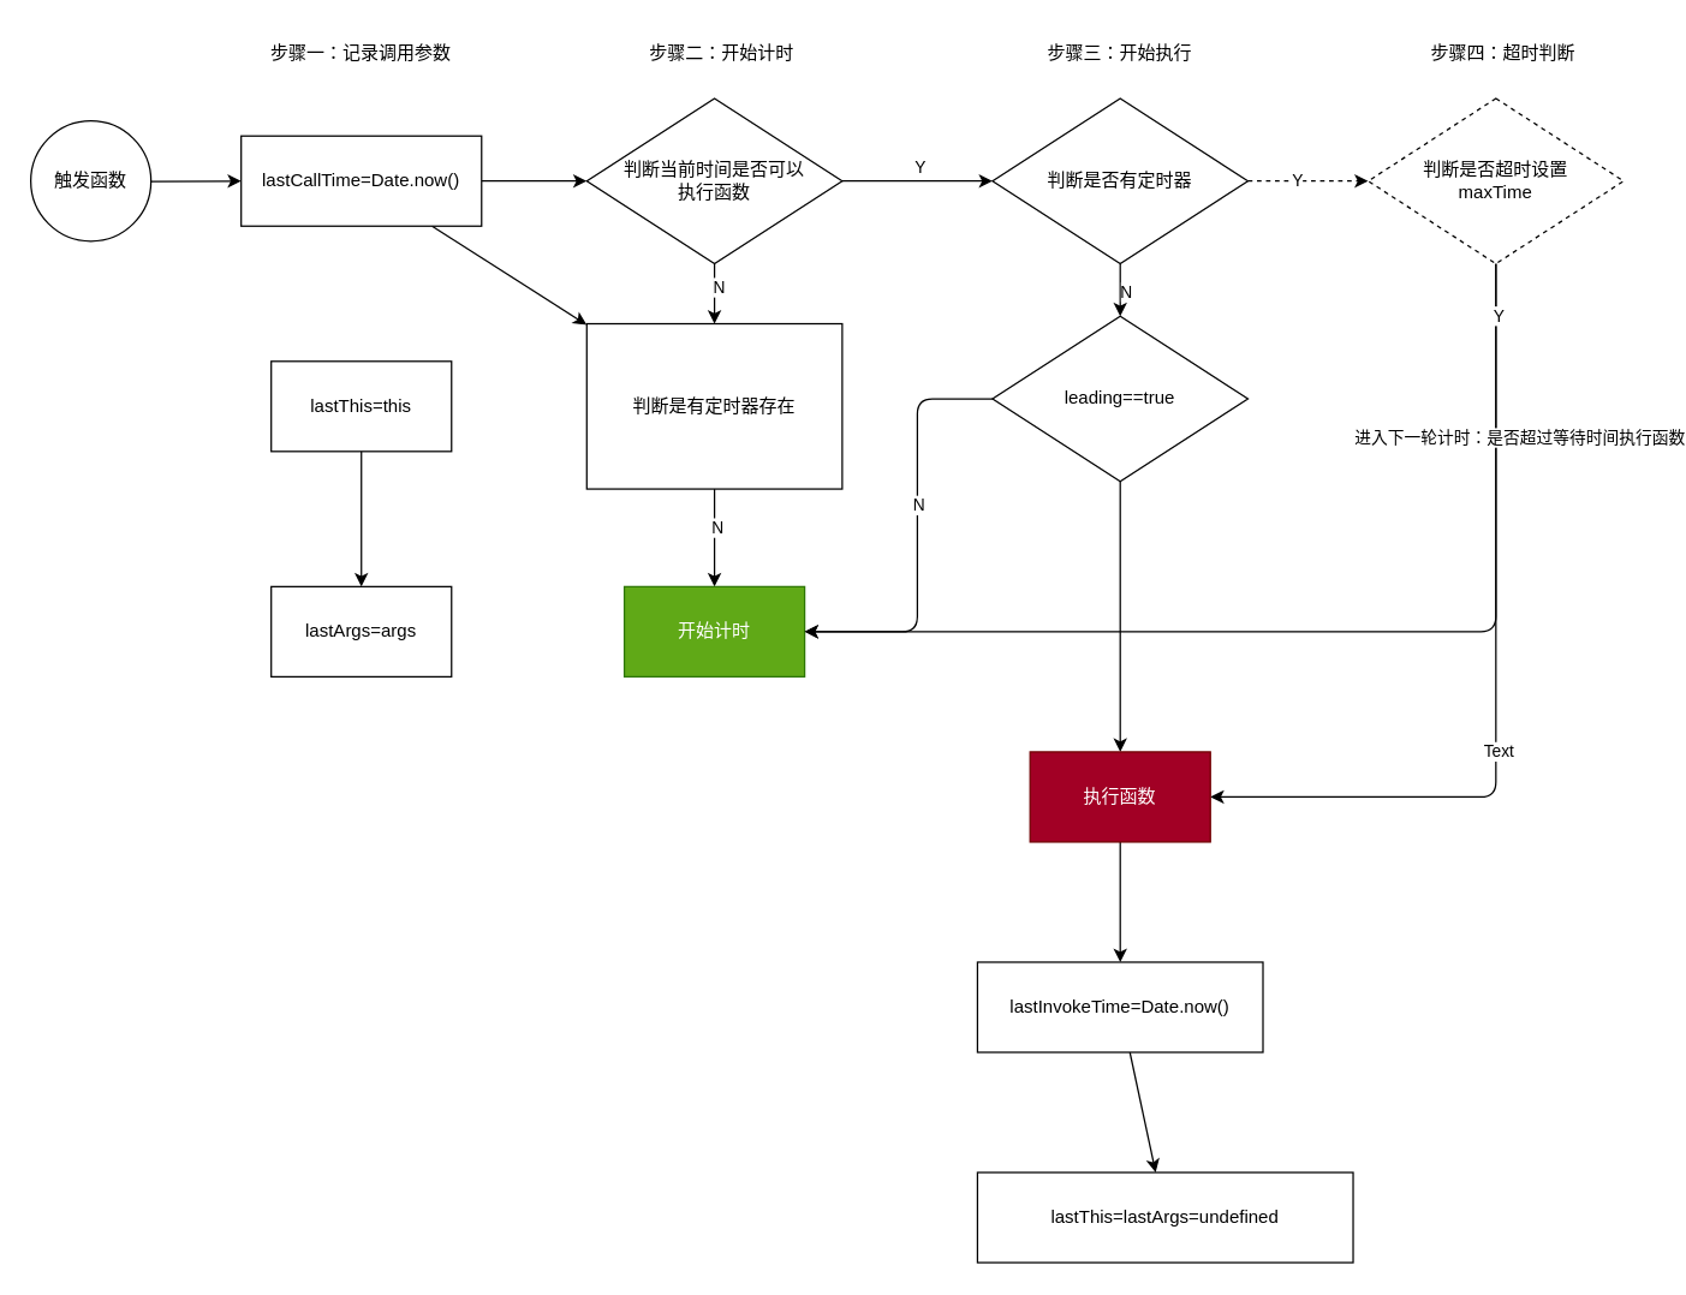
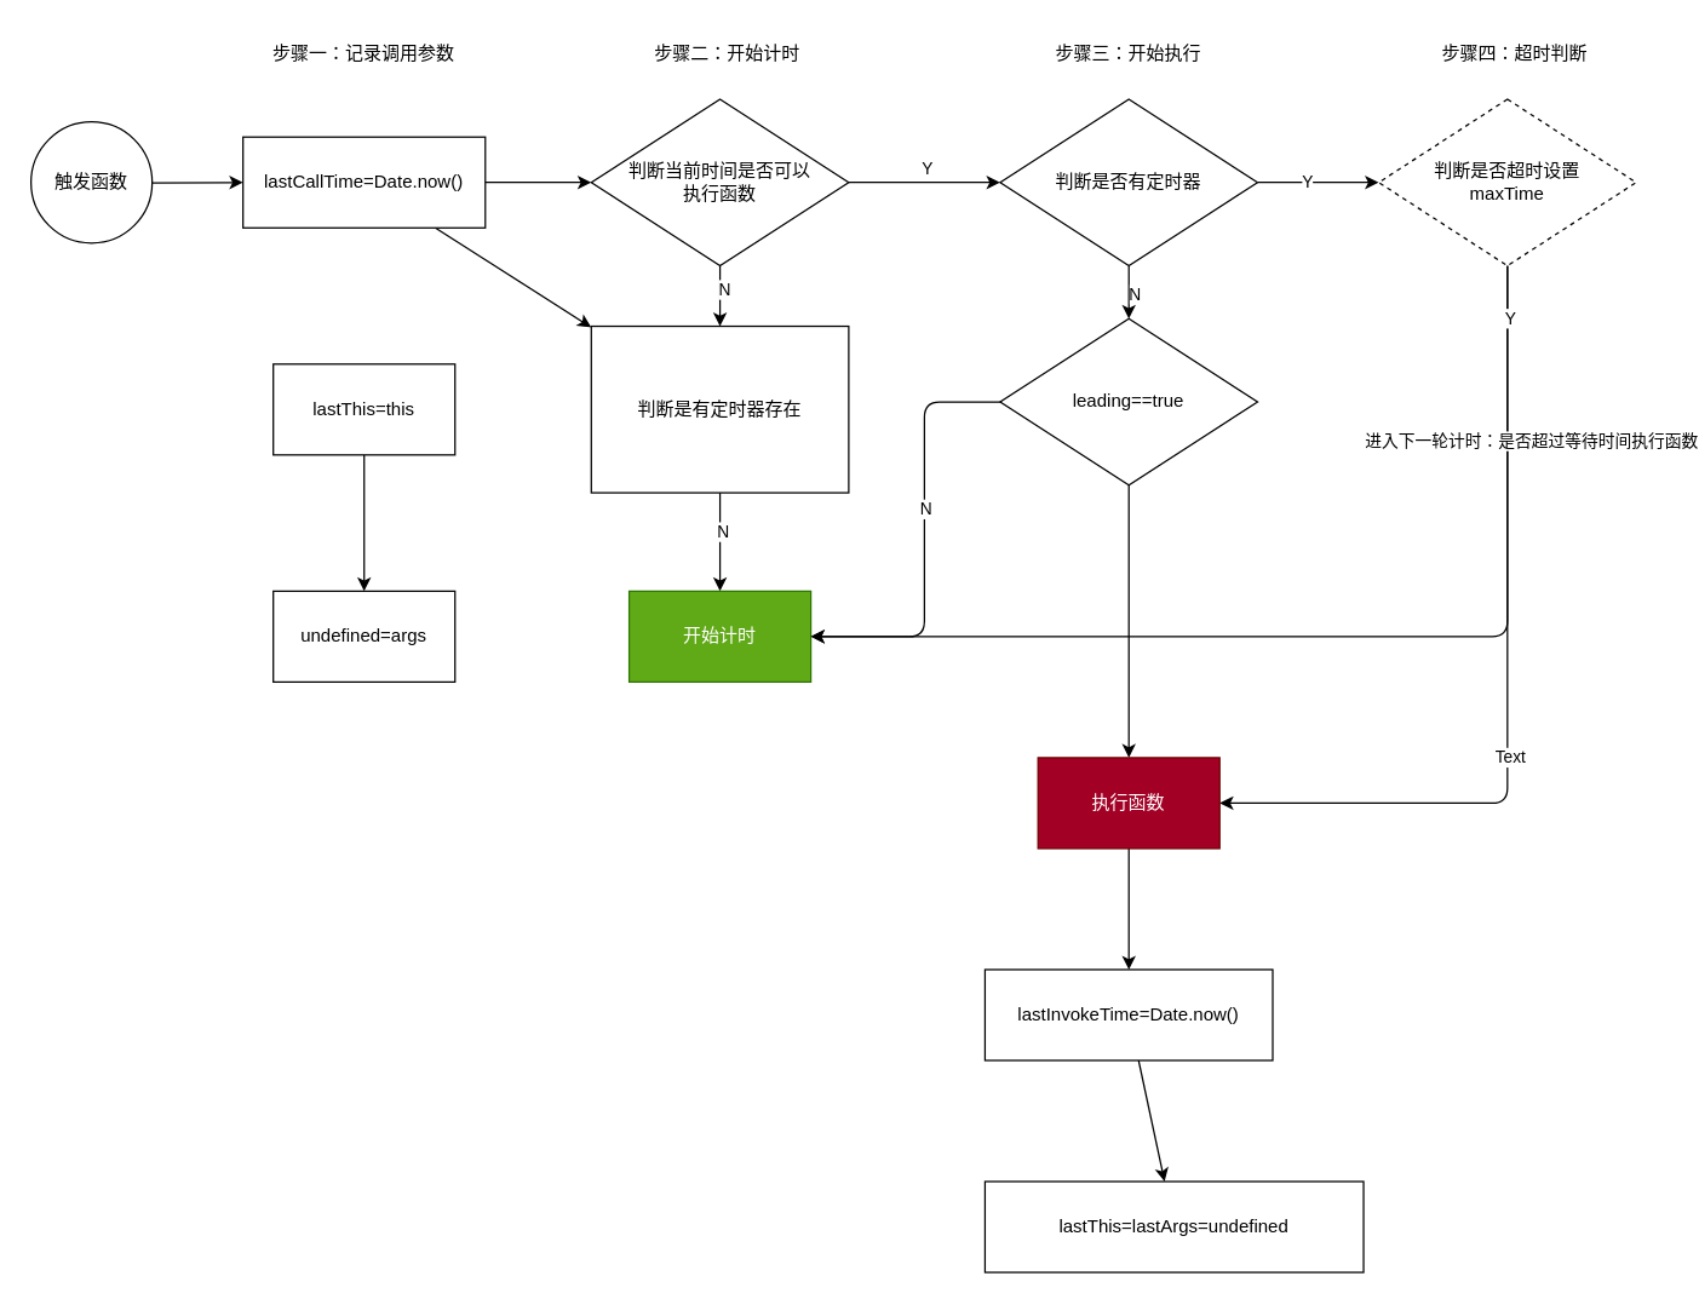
  <mxCell id="0" />
  <mxCell id="1" parent="0" />
  <mxCell id="2" value="" style="edgeStyle=none;html=1;" edge="1" parent="1" source="3" target="6"><mxGeometry relative="1" as="geometry" /></mxCell>
  <mxCell id="3" value="触发函数" style="ellipse;whiteSpace=wrap;html=1;aspect=fixed;" vertex="1" parent="1"><mxGeometry x="20" y="80" width="80" height="80" as="geometry" /></mxCell>
  <mxCell id="4" value="" style="edgeStyle=none;html=1;" edge="1" parent="1" source="6" target="23"><mxGeometry relative="1" as="geometry" /></mxCell>
  <mxCell id="5" value="" style="edgeStyle=none;html=1;" edge="1" parent="1" source="6" target="15"><mxGeometry relative="1" as="geometry" /></mxCell>
  <mxCell id="6" value="lastCallTime=Date.now()" style="whiteSpace=wrap;html=1;" vertex="1" parent="1"><mxGeometry x="160" y="90" width="160" height="60" as="geometry" /></mxCell>
  <mxCell id="7" value="" style="edgeStyle=none;html=1;" edge="1" parent="1" source="8" target="10"><mxGeometry relative="1" as="geometry" /></mxCell>
  <mxCell id="8" value="lastThis=this" style="whiteSpace=wrap;html=1;" vertex="1" parent="1"><mxGeometry x="180" y="240" width="120" height="60" as="geometry" /></mxCell>
  <mxCell id="9" value="步骤一：记录调用参数" style="text;html=1;strokeColor=none;fillColor=none;align=center;verticalAlign=middle;whiteSpace=wrap;rounded=0;" vertex="1" parent="1"><mxGeometry x="170" y="20" width="140" height="30" as="geometry" /></mxCell>
- <mxCell id="10" value="lastArgs=args" style="whiteSpace=wrap;html=1;" vertex="1" parent="1"><mxGeometry x="180" y="390" width="120" height="60" as="geometry" /></mxCell>
+ <mxCell id="10" value="undefined=args" style="whiteSpace=wrap;html=1;" vertex="1" parent="1"><mxGeometry x="180" y="390" width="120" height="60" as="geometry" /></mxCell>
  <mxCell id="11" value="" style="edgeStyle=none;html=1;" edge="1" parent="1" source="15" target="20"><mxGeometry relative="1" as="geometry" /></mxCell>
  <mxCell id="12" value="Y" style="edgeLabel;html=1;align=center;verticalAlign=middle;resizable=0;points=[];" vertex="1" connectable="0" parent="11"><mxGeometry x="0.02" y="-2" relative="1" as="geometry"><mxPoint y="-12" as="offset" /></mxGeometry></mxCell>
  <mxCell id="13" value="" style="edgeStyle=none;html=1;" edge="1" parent="1" source="15" target="23"><mxGeometry relative="1" as="geometry" /></mxCell>
  <mxCell id="14" value="N" style="edgeLabel;html=1;align=center;verticalAlign=middle;resizable=0;points=[];" vertex="1" connectable="0" parent="13"><mxGeometry x="-0.24" y="2" relative="1" as="geometry"><mxPoint as="offset" /></mxGeometry></mxCell>
  <mxCell id="15" value="判断当前时间是否可以&lt;br&gt;执行函数" style="rhombus;whiteSpace=wrap;html=1;" vertex="1" parent="1"><mxGeometry x="390" y="65" width="170" height="110" as="geometry" /></mxCell>
  <mxCell id="16" value="" style="edgeStyle=none;html=1;" edge="1" parent="1" source="20" target="28"><mxGeometry relative="1" as="geometry" /></mxCell>
  <mxCell id="17" value="N" style="edgeLabel;html=1;align=center;verticalAlign=middle;resizable=0;points=[];" vertex="1" connectable="0" parent="16"><mxGeometry y="3" relative="1" as="geometry"><mxPoint as="offset" /></mxGeometry></mxCell>
- <mxCell id="18" value="" style="edgeStyle=none;html=1;dashed=1;" edge="1" parent="1" source="20" target="36"><mxGeometry relative="1" as="geometry" /></mxCell>
+ <mxCell id="18" value="" style="edgeStyle=none;html=1;" edge="1" parent="1" source="20" target="36"><mxGeometry relative="1" as="geometry" /></mxCell>
  <mxCell id="19" value="Y" style="edgeLabel;html=1;align=center;verticalAlign=middle;resizable=0;points=[];" vertex="1" connectable="0" parent="18"><mxGeometry x="-0.2" y="2" relative="1" as="geometry"><mxPoint y="1" as="offset" /></mxGeometry></mxCell>
  <mxCell id="20" value="判断是否有定时器" style="rhombus;whiteSpace=wrap;html=1;" vertex="1" parent="1"><mxGeometry x="660" y="65" width="170" height="110" as="geometry" /></mxCell>
  <mxCell id="21" value="" style="edgeStyle=none;html=1;" edge="1" parent="1" source="23" target="24"><mxGeometry relative="1" as="geometry" /></mxCell>
  <mxCell id="22" value="N" style="edgeLabel;html=1;align=center;verticalAlign=middle;resizable=0;points=[];" vertex="1" connectable="0" parent="21"><mxGeometry x="-0.219" y="1" relative="1" as="geometry"><mxPoint as="offset" /></mxGeometry></mxCell>
  <mxCell id="23" value="判断是有定时器存在" style="whiteSpace=wrap;html=1;rounded=0;" vertex="1" parent="1"><mxGeometry x="390" y="215" width="170" height="110" as="geometry" /></mxCell>
  <mxCell id="24" value="开始计时" style="whiteSpace=wrap;html=1;fillColor=#60a917;fontColor=#ffffff;strokeColor=#2D7600;" vertex="1" parent="1"><mxGeometry x="415" y="390" width="120" height="60" as="geometry" /></mxCell>
  <mxCell id="25" style="edgeStyle=none;html=1;exitX=0;exitY=0.5;exitDx=0;exitDy=0;entryX=1;entryY=0.5;entryDx=0;entryDy=0;" edge="1" parent="1" source="28" target="24"><mxGeometry relative="1" as="geometry"><Array as="points"><mxPoint x="610" y="265" /><mxPoint x="610" y="420" /></Array></mxGeometry></mxCell>
  <mxCell id="26" value="N" style="edgeLabel;html=1;align=center;verticalAlign=middle;resizable=0;points=[];" vertex="1" connectable="0" parent="25"><mxGeometry x="-0.146" relative="1" as="geometry"><mxPoint as="offset" /></mxGeometry></mxCell>
  <mxCell id="27" value="" style="edgeStyle=none;html=1;" edge="1" parent="1" source="28" target="39"><mxGeometry relative="1" as="geometry" /></mxCell>
  <mxCell id="28" value="leading==true" style="rhombus;whiteSpace=wrap;html=1;" vertex="1" parent="1"><mxGeometry x="660" y="210" width="170" height="110" as="geometry" /></mxCell>
  <mxCell id="29" value="步骤二：开始计时" style="text;html=1;strokeColor=none;fillColor=none;align=center;verticalAlign=middle;whiteSpace=wrap;rounded=0;" vertex="1" parent="1"><mxGeometry x="410" y="20" width="140" height="30" as="geometry" /></mxCell>
  <mxCell id="30" value="步骤三：开始执行" style="text;html=1;strokeColor=none;fillColor=none;align=center;verticalAlign=middle;whiteSpace=wrap;rounded=0;" vertex="1" parent="1"><mxGeometry x="675" y="20" width="140" height="30" as="geometry" /></mxCell>
  <mxCell id="31" style="edgeStyle=none;html=1;exitX=0.5;exitY=1;exitDx=0;exitDy=0;entryX=1;entryY=0.5;entryDx=0;entryDy=0;" edge="1" parent="1" source="36" target="39"><mxGeometry relative="1" as="geometry"><mxPoint x="995" y="230" as="targetPoint" /><Array as="points"><mxPoint x="995" y="530" /></Array></mxGeometry></mxCell>
  <mxCell id="32" value="Text" style="edgeLabel;html=1;align=center;verticalAlign=middle;resizable=0;points=[];" vertex="1" connectable="0" parent="31"><mxGeometry x="0.189" y="1" relative="1" as="geometry"><mxPoint as="offset" /></mxGeometry></mxCell>
  <mxCell id="33" style="edgeStyle=none;html=1;exitX=0.5;exitY=1;exitDx=0;exitDy=0;entryX=1;entryY=0.5;entryDx=0;entryDy=0;" edge="1" parent="1" source="36" target="24"><mxGeometry relative="1" as="geometry"><Array as="points"><mxPoint x="995" y="420" /></Array></mxGeometry></mxCell>
  <mxCell id="34" value="进入下一轮计时：是否超过等待时间执行函数" style="edgeLabel;html=1;align=center;verticalAlign=middle;resizable=0;points=[];" vertex="1" connectable="0" parent="33"><mxGeometry x="-0.118" relative="1" as="geometry"><mxPoint x="81" y="-130" as="offset" /></mxGeometry></mxCell>
  <mxCell id="35" value="Y" style="edgeLabel;html=1;align=center;verticalAlign=middle;resizable=0;points=[];" vertex="1" connectable="0" parent="33"><mxGeometry x="-0.903" y="1" relative="1" as="geometry"><mxPoint as="offset" /></mxGeometry></mxCell>
  <mxCell id="36" value="判断是否超时设置&lt;br&gt;maxTime" style="rhombus;whiteSpace=wrap;html=1;dashed=1;" vertex="1" parent="1"><mxGeometry x="910" y="65" width="170" height="110" as="geometry" /></mxCell>
  <mxCell id="37" value="步骤四：超时判断" style="text;html=1;strokeColor=none;fillColor=none;align=center;verticalAlign=middle;whiteSpace=wrap;rounded=0;" vertex="1" parent="1"><mxGeometry x="930" y="20" width="140" height="30" as="geometry" /></mxCell>
  <mxCell id="38" value="" style="edgeStyle=none;html=1;" edge="1" parent="1" source="39" target="41"><mxGeometry relative="1" as="geometry" /></mxCell>
  <mxCell id="39" value="执行函数" style="whiteSpace=wrap;html=1;fillColor=#a20025;fontColor=#ffffff;strokeColor=#6F0000;" vertex="1" parent="1"><mxGeometry x="685" y="500" width="120" height="60" as="geometry" /></mxCell>
  <mxCell id="40" value="" style="edgeStyle=none;html=1;" edge="1" parent="1" source="41" target="42"><mxGeometry relative="1" as="geometry" /></mxCell>
  <mxCell id="41" value="lastInvokeTime=Date.now()" style="whiteSpace=wrap;html=1;" vertex="1" parent="1"><mxGeometry x="650" y="640" width="190" height="60" as="geometry" /></mxCell>
  <mxCell id="42" value="lastThis=lastArgs=undefined" style="whiteSpace=wrap;html=1;" vertex="1" parent="1"><mxGeometry x="650" y="780" width="250" height="60" as="geometry" /></mxCell>
